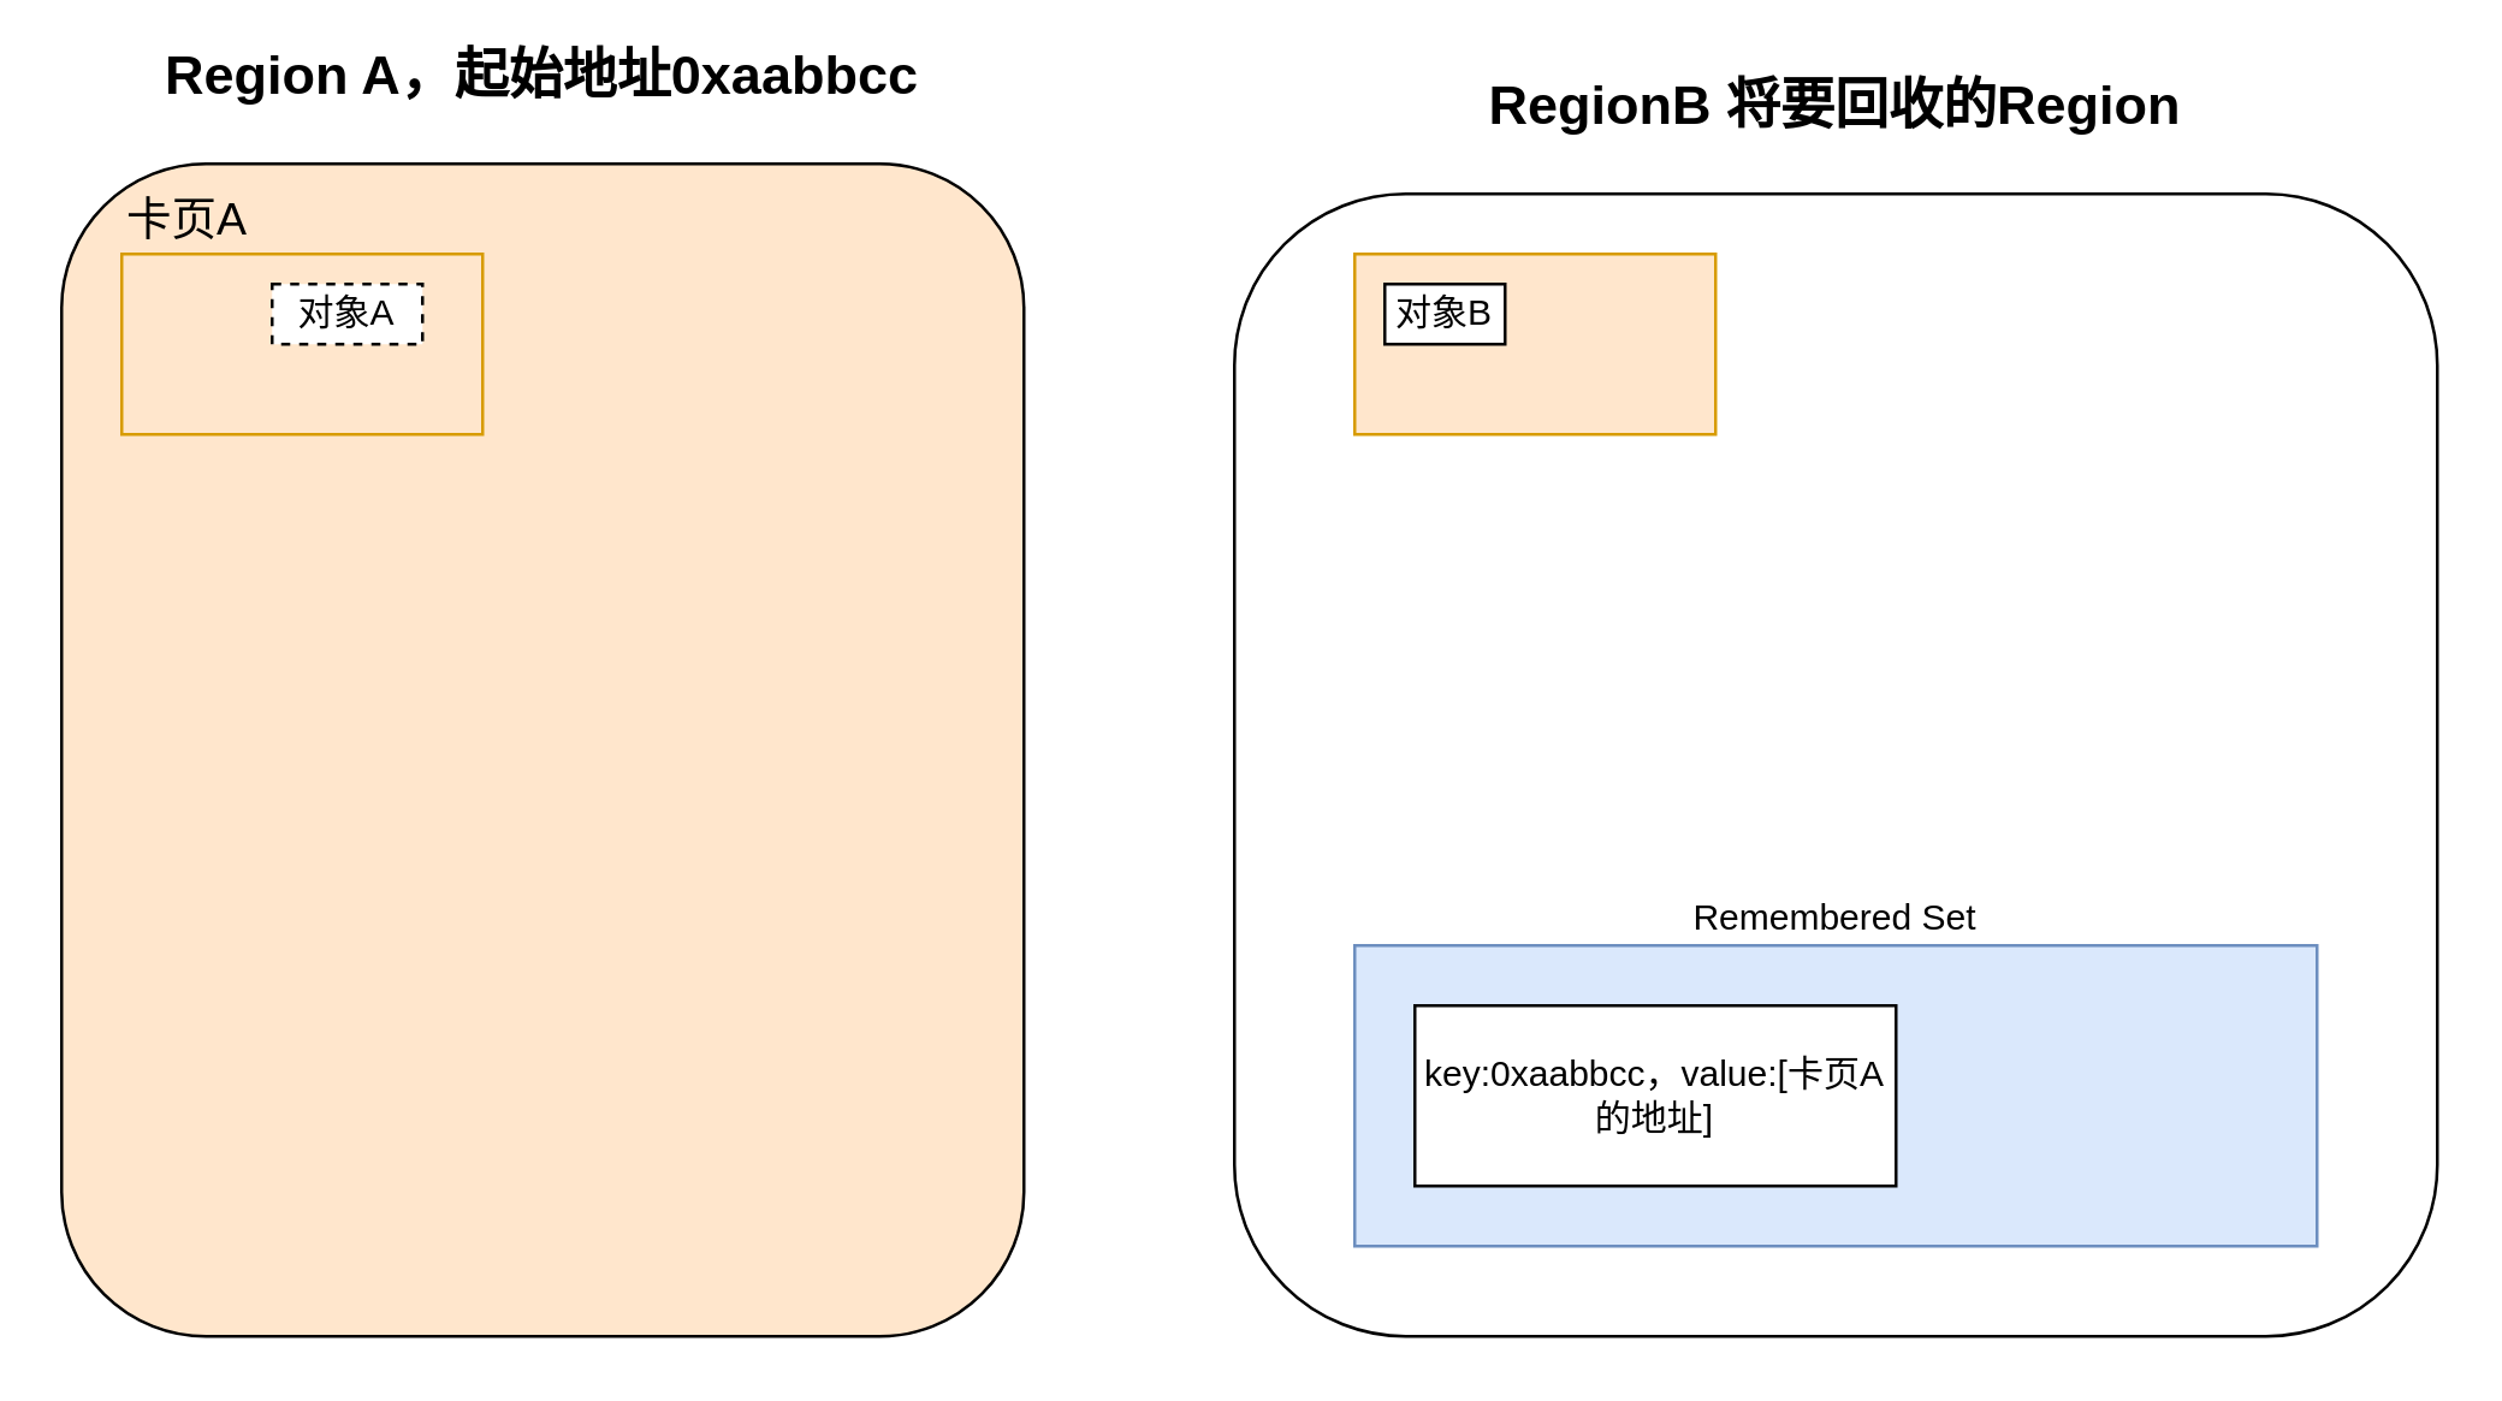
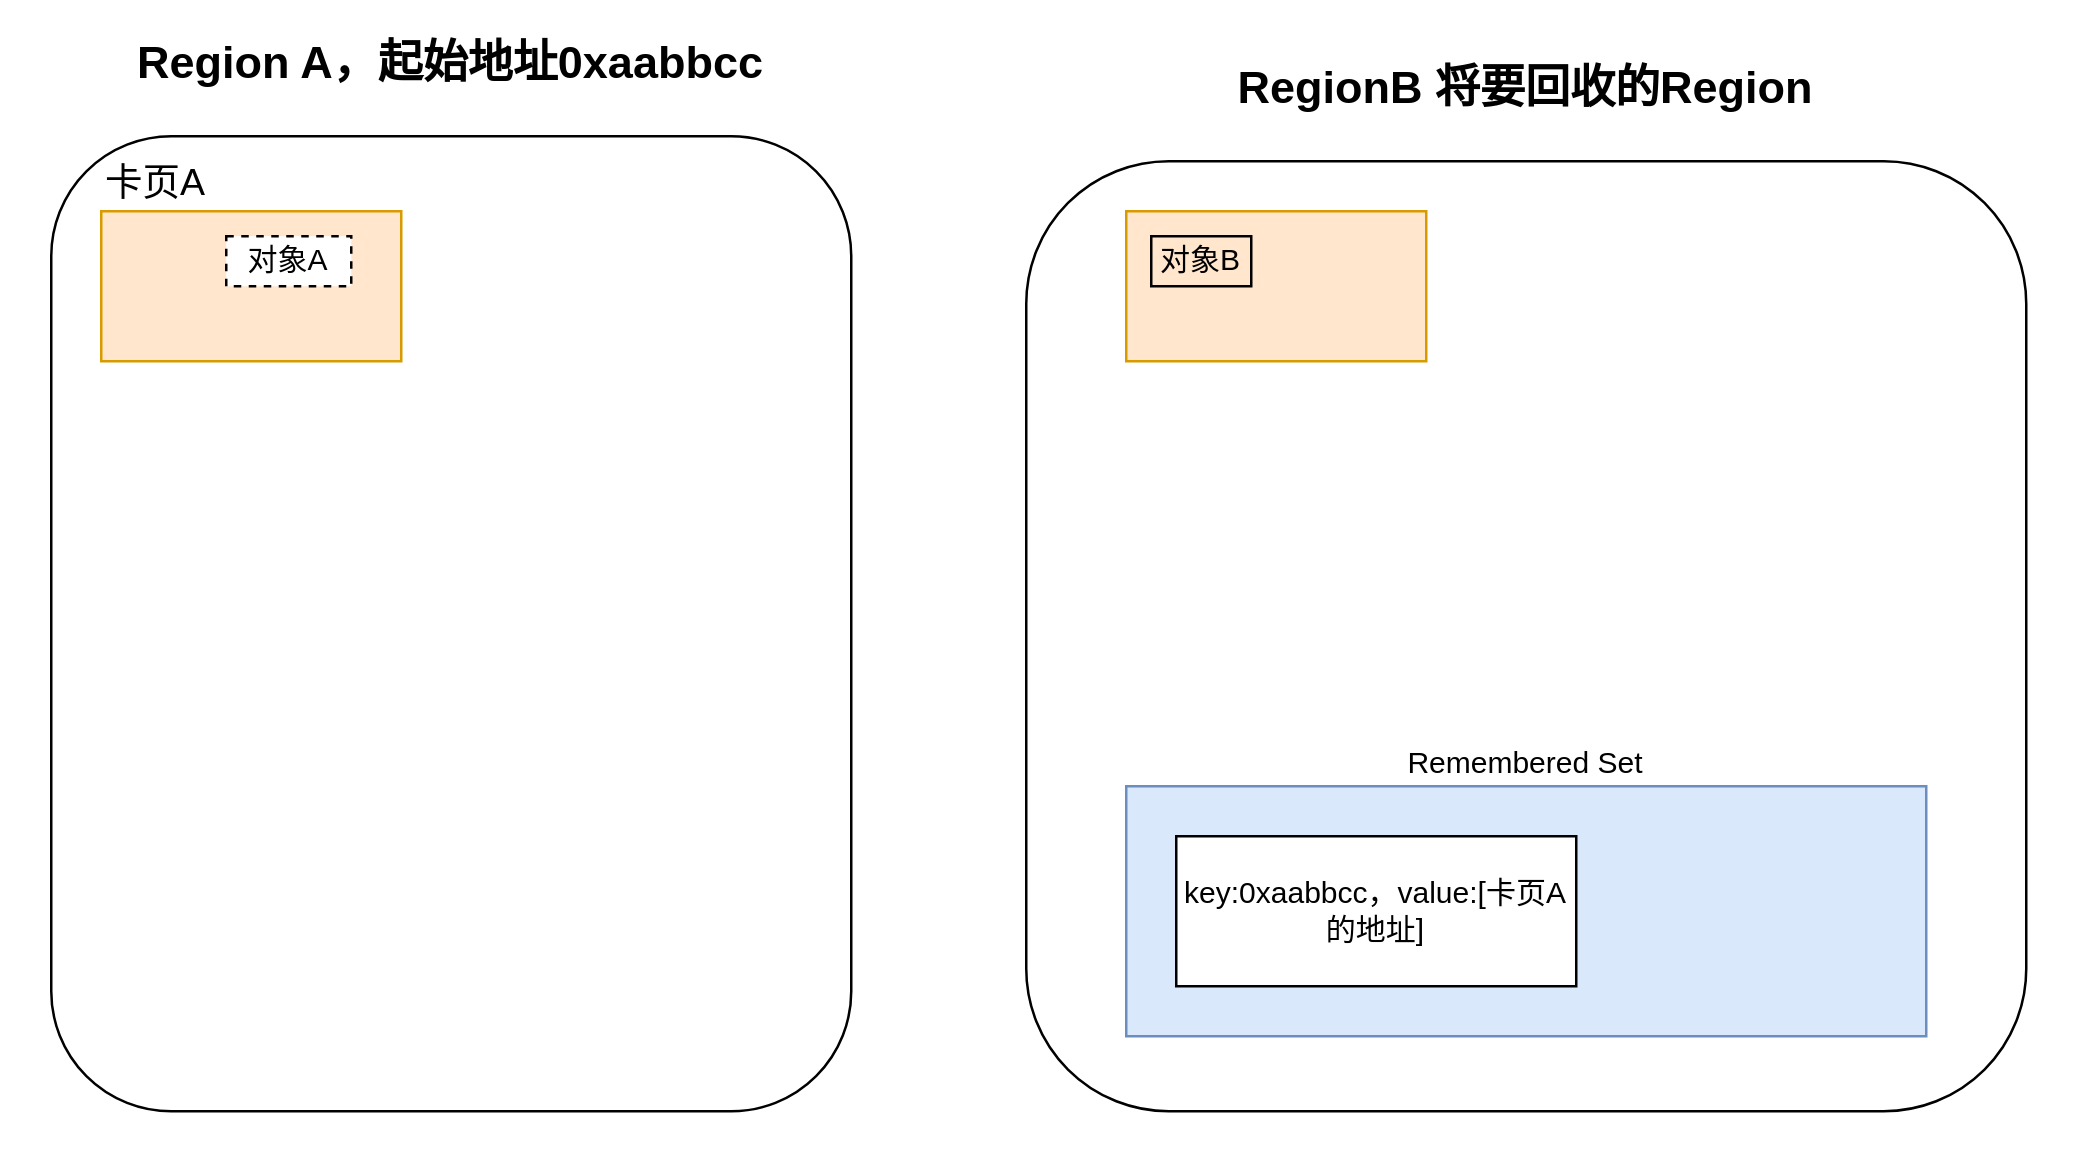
  <mxCell id="0" />
  <mxCell id="1" parent="0" />
- <mxCell id="2" value="&lt;h2&gt;Region A，起始地址0xaabbcc&lt;/h2&gt;" style="rounded=1;whiteSpace=wrap;html=1;align=center;horizontal=1;verticalAlign=bottom;labelPosition=center;verticalLabelPosition=top;fillColor=#ffe6cc;" vertex="1" parent="1"><mxGeometry x="20" y="20" width="320" height="390" as="geometry" /></mxCell>
+ <mxCell id="2" value="&lt;h2&gt;Region A，起始地址0xaabbcc&lt;/h2&gt;" style="rounded=1;whiteSpace=wrap;html=1;align=center;horizontal=1;verticalAlign=bottom;labelPosition=center;verticalLabelPosition=top;" vertex="1" parent="1"><mxGeometry x="20" y="20" width="320" height="390" as="geometry" /></mxCell>
  <mxCell id="3" value="&lt;font style=&quot;font-size: 15px&quot;&gt;卡页A&lt;/font&gt;" style="rounded=0;whiteSpace=wrap;html=1;align=left;fillColor=#ffe6cc;strokeColor=#d79b00;verticalAlign=bottom;labelPosition=center;verticalLabelPosition=top;" vertex="1" parent="1"><mxGeometry x="40" y="50" width="120" height="60" as="geometry" /></mxCell>
  <mxCell id="4" value="&lt;h2&gt;RegionB 将要回收的Region&lt;/h2&gt;" style="rounded=1;whiteSpace=wrap;html=1;labelPosition=center;verticalLabelPosition=top;align=center;verticalAlign=bottom;" vertex="1" parent="1"><mxGeometry x="410" y="30" width="400" height="380" as="geometry" /></mxCell>
  <mxCell id="5" value="Remembered Set" style="rounded=0;whiteSpace=wrap;html=1;labelPosition=center;verticalLabelPosition=top;align=center;verticalAlign=bottom;fillColor=#dae8fc;strokeColor=#6c8ebf;" vertex="1" parent="1"><mxGeometry x="450" y="280" width="320" height="100" as="geometry" /></mxCell>
  <mxCell id="6" value="" style="rounded=0;whiteSpace=wrap;html=1;fillColor=#ffe6cc;strokeColor=#d79b00;" vertex="1" parent="1"><mxGeometry x="450" y="50" width="120" height="60" as="geometry" /></mxCell>
  <mxCell id="7" value="key:0xaabbcc，value:[卡页A的地址]" style="rounded=0;whiteSpace=wrap;html=1;" vertex="1" parent="1"><mxGeometry x="470" y="300" width="160" height="60" as="geometry" /></mxCell>
  <mxCell id="8" value="对象A" style="rounded=0;whiteSpace=wrap;html=1;dashed=1;" vertex="1" parent="1"><mxGeometry x="90" y="60" width="50" height="20" as="geometry" /></mxCell>
- <mxCell id="9" value="对象B" style="rounded=0;whiteSpace=wrap;html=1;" vertex="1" parent="1"><mxGeometry x="460" y="60" width="40" height="20" as="geometry" /></mxCell>
+ <mxCell id="9" value="对象B" style="rounded=0;whiteSpace=wrap;html=1;fillColor=#ffe6cc;" vertex="1" parent="1"><mxGeometry x="460" y="60" width="40" height="20" as="geometry" /></mxCell>
